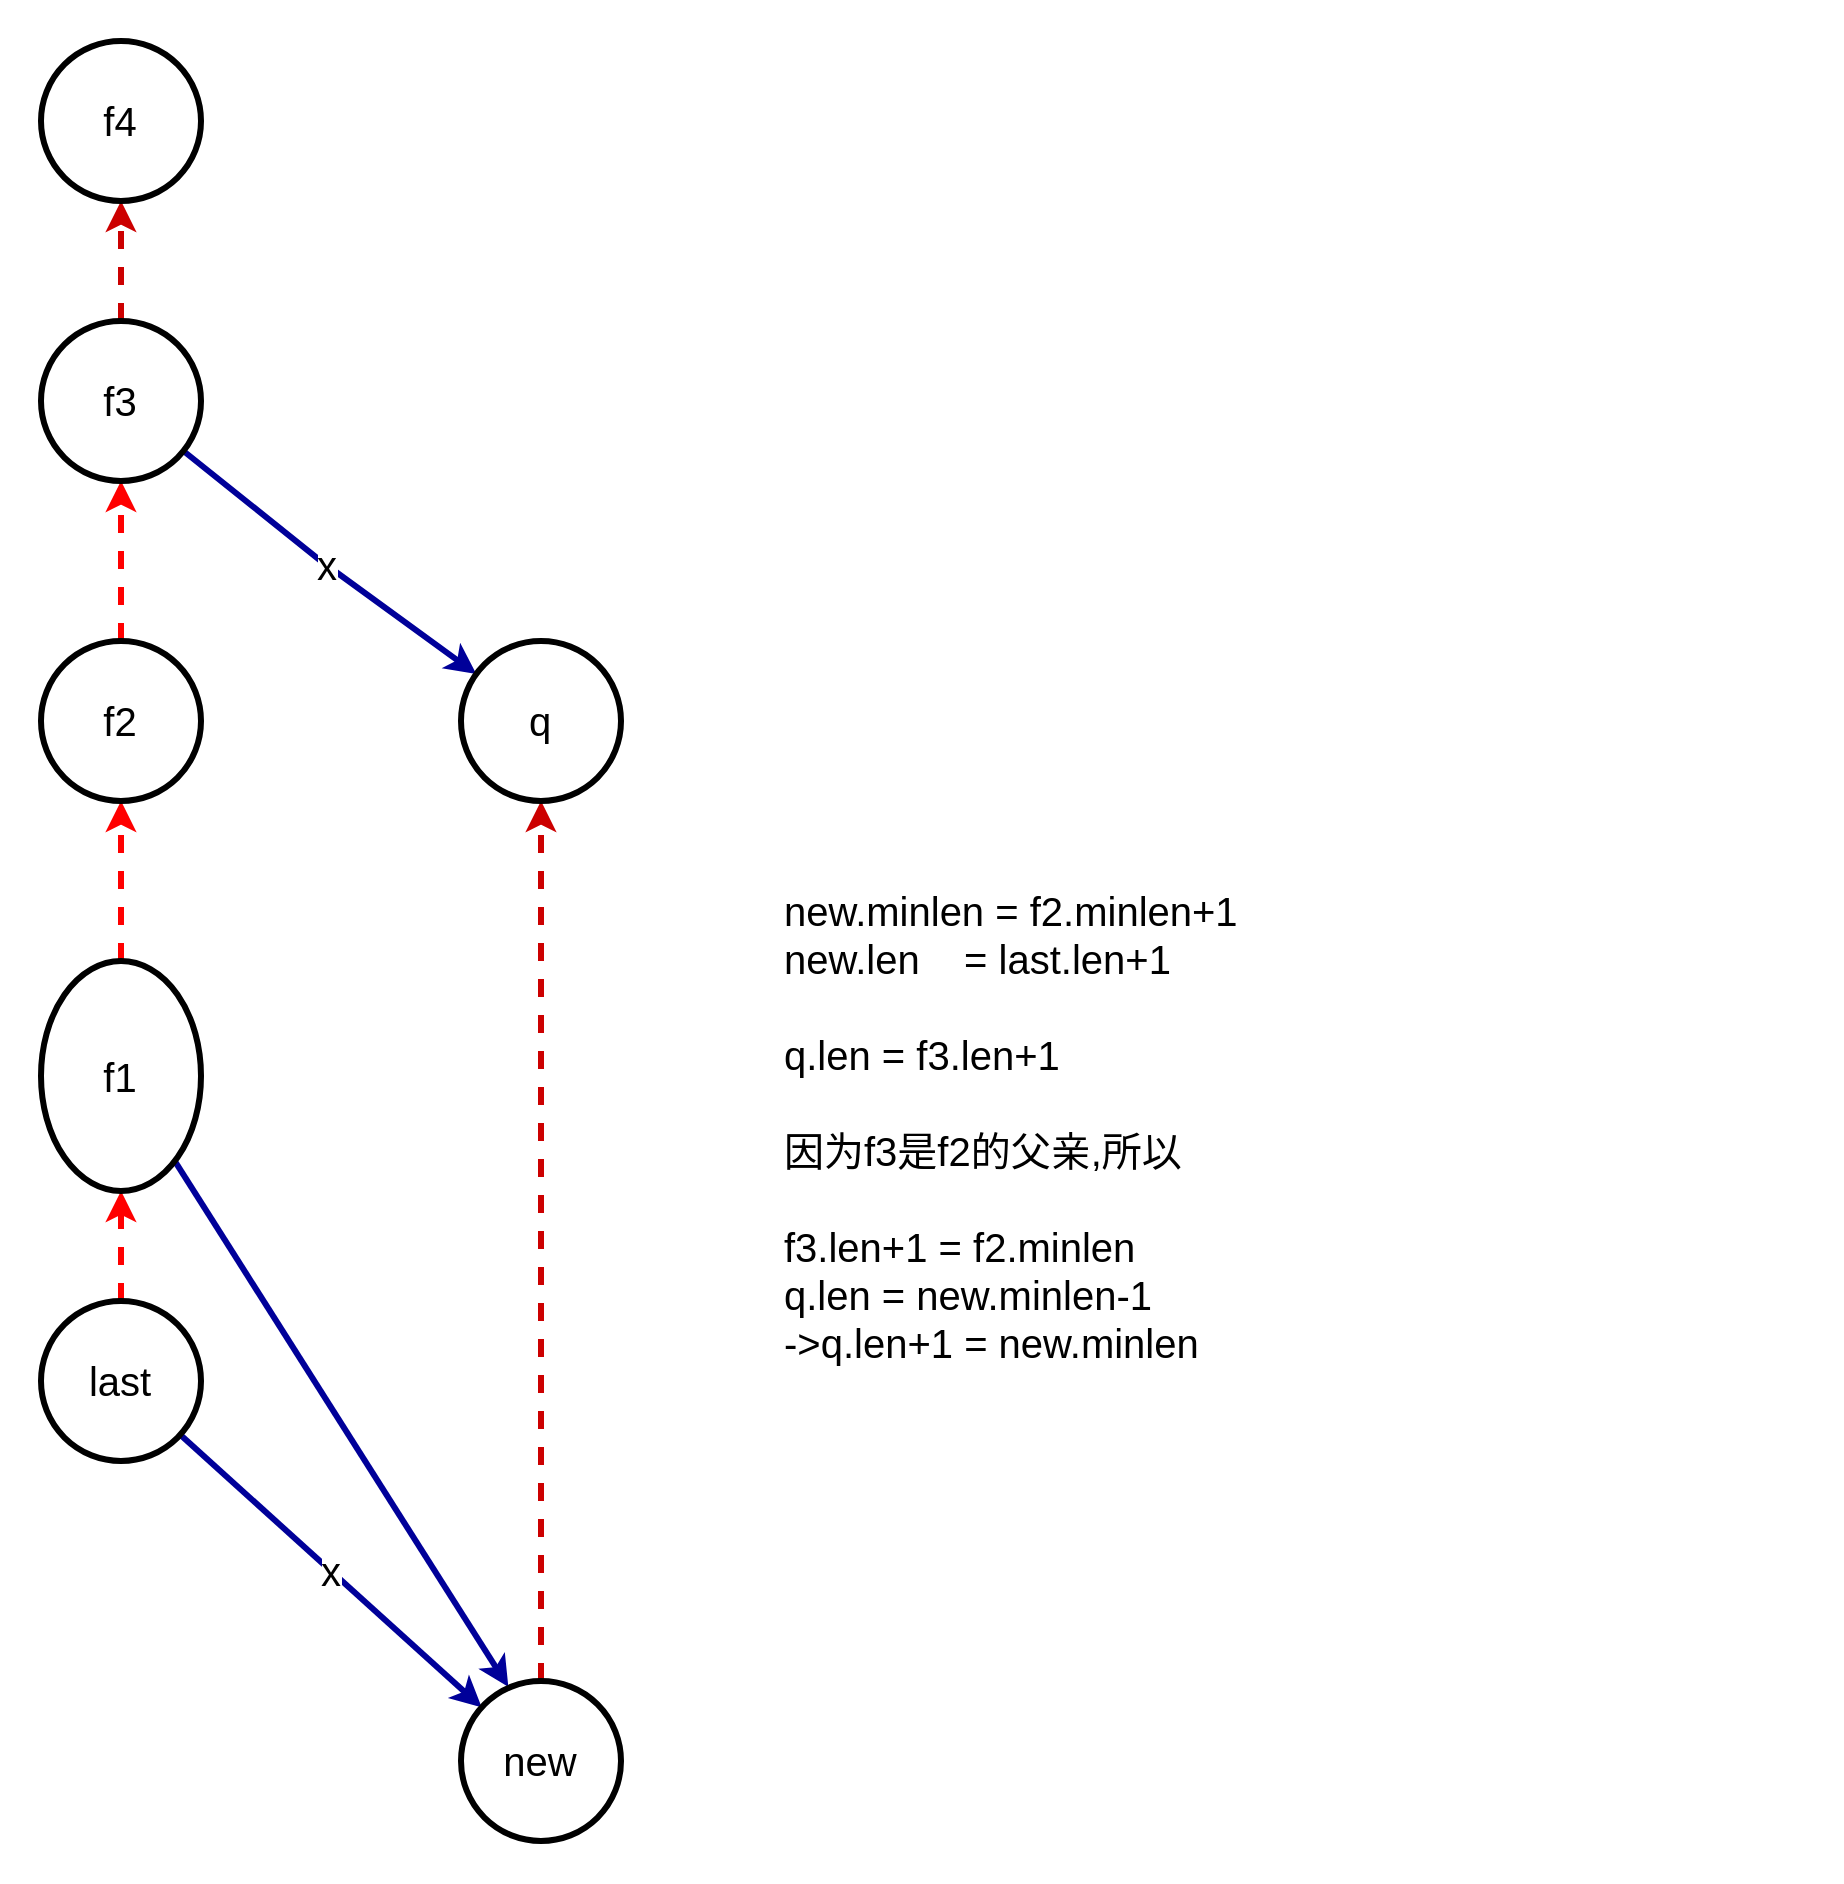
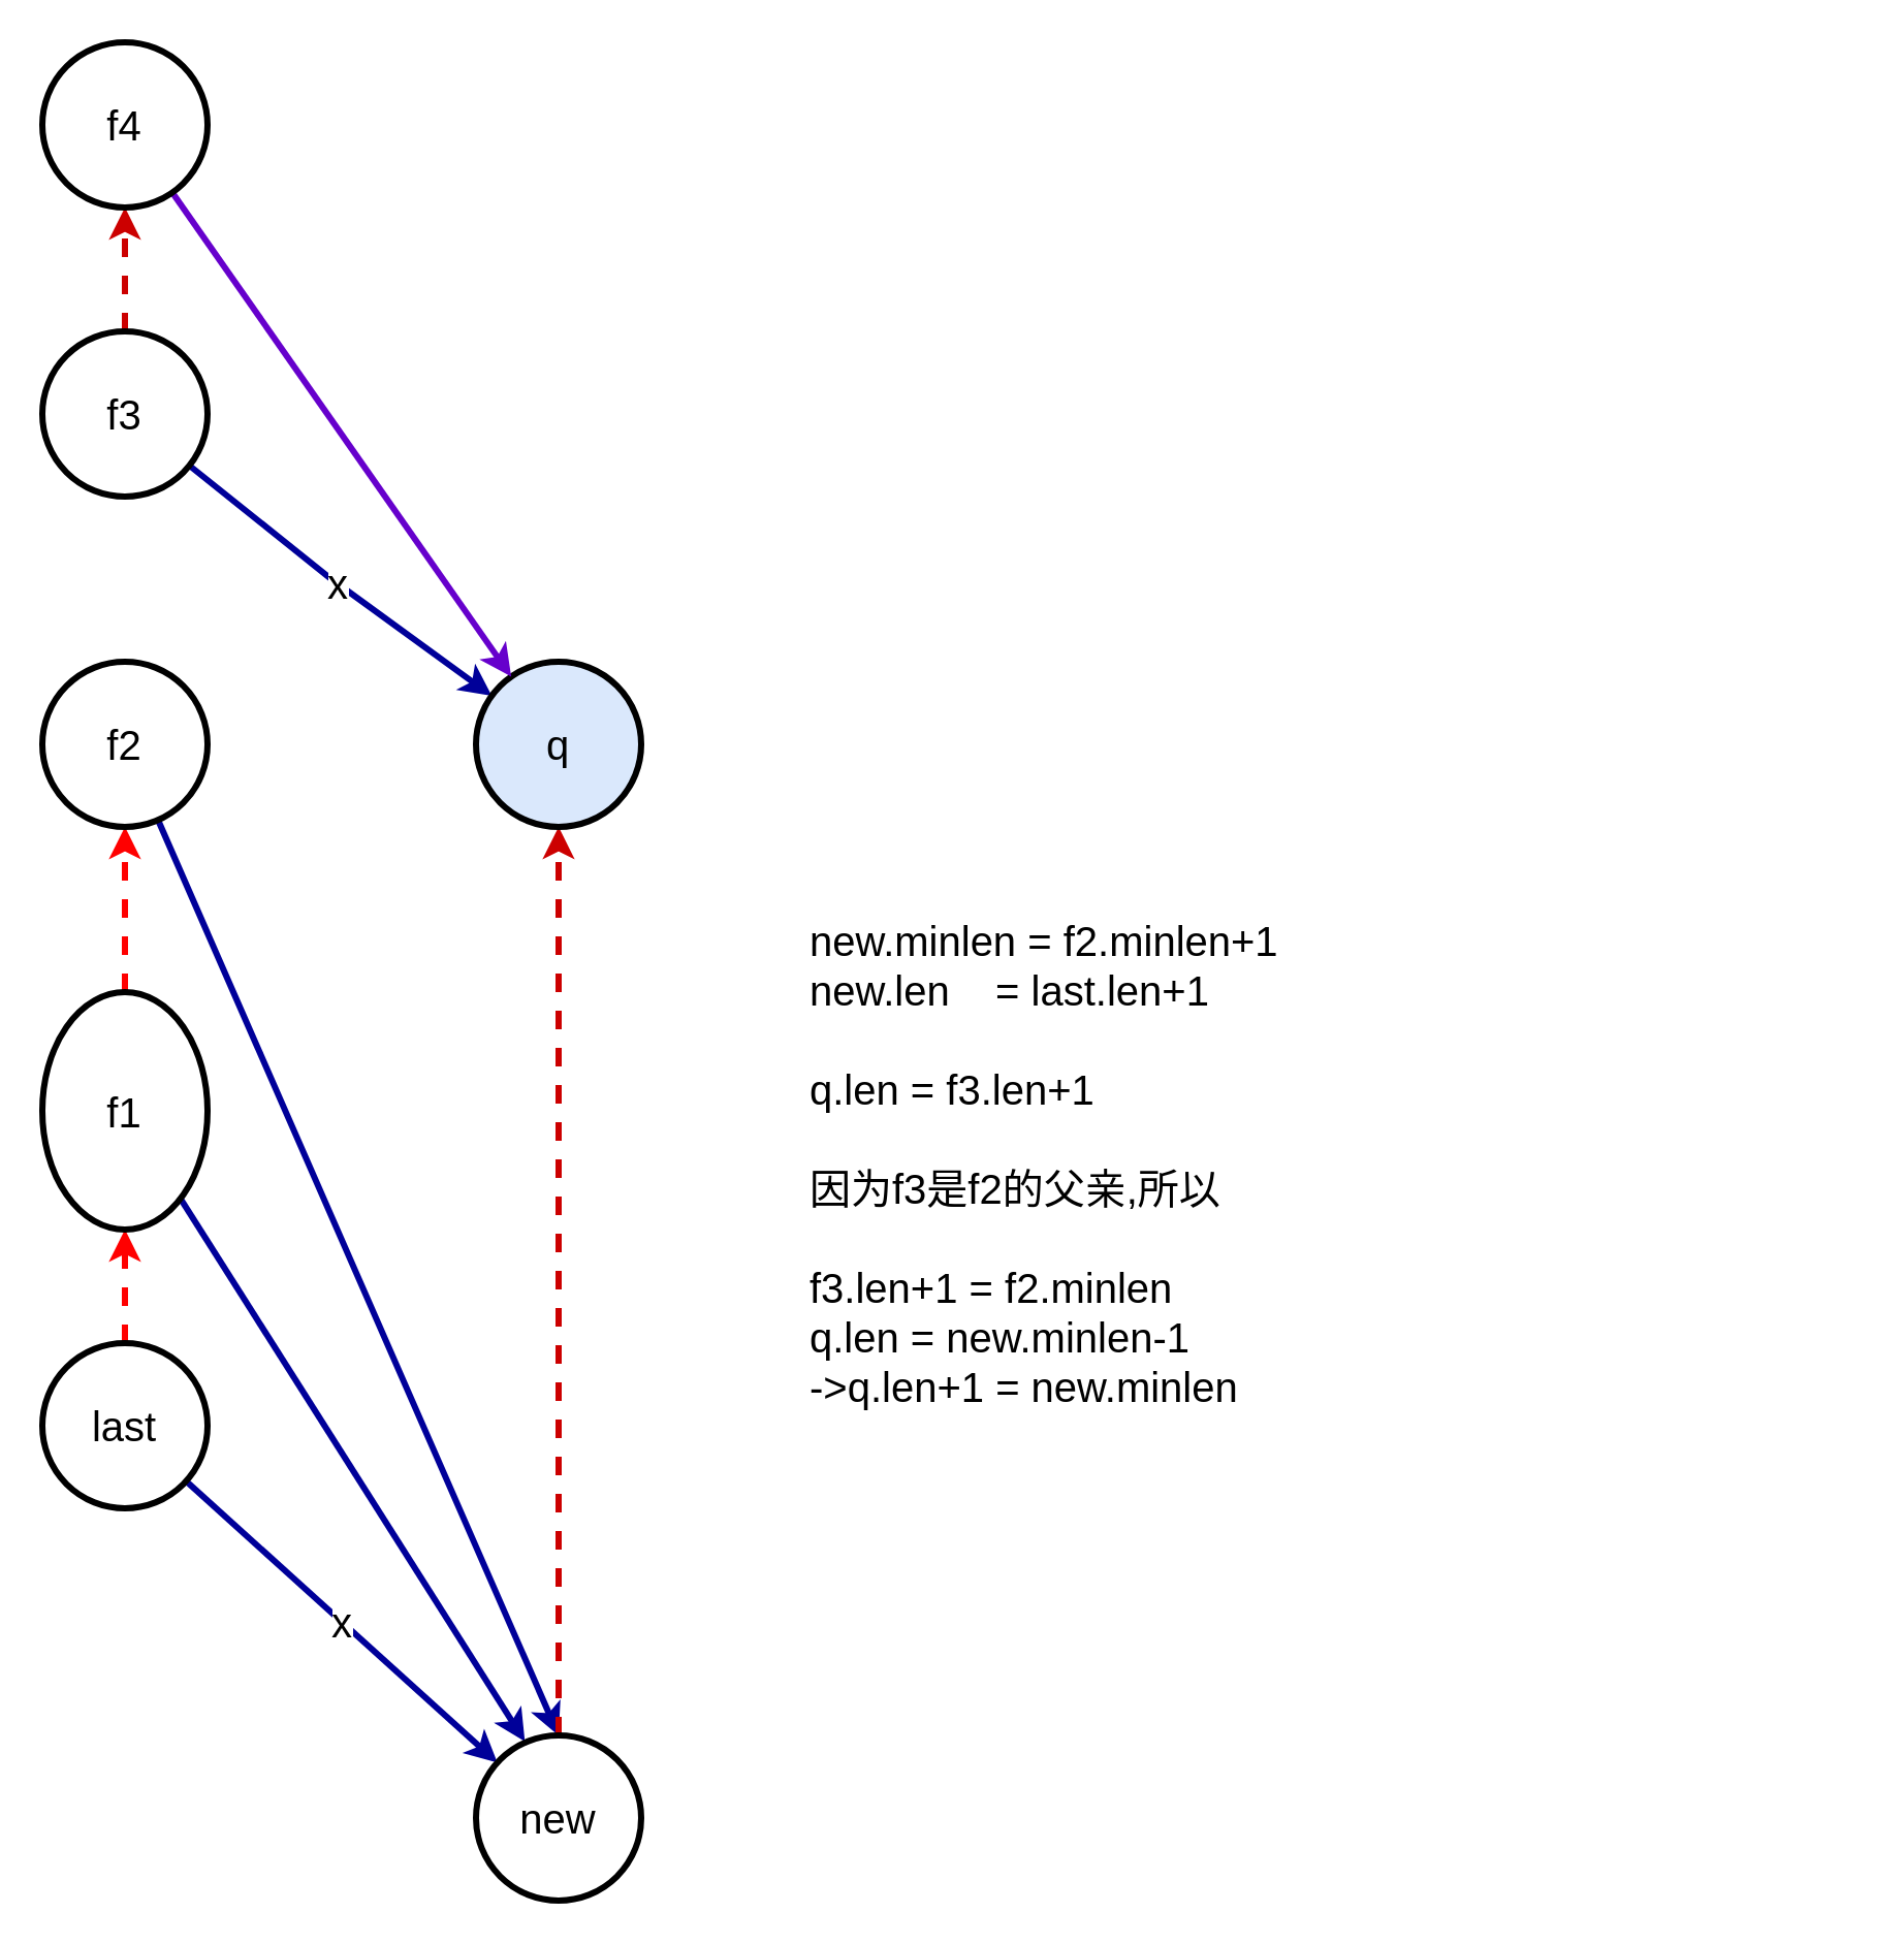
  <mxCell id="0" />
  <mxCell id="1" parent="0" />
  <mxCell id="2" value="" style="rounded=0;orthogonalLoop=1;jettySize=auto;html=1;fontSize=20;dashed=1;strokeColor=#FF0000;strokeWidth=3;" edge="1" parent="1" source="4" target="7"><mxGeometry relative="1" as="geometry" /></mxCell>
  <mxCell id="3" value="x" style="edgeStyle=none;rounded=0;orthogonalLoop=1;jettySize=auto;html=1;fontSize=20;strokeColor=#000099;strokeWidth=3;" edge="1" parent="1" source="4" target="15"><mxGeometry relative="1" as="geometry" /></mxCell>
  <mxCell id="4" value="last" style="ellipse;whiteSpace=wrap;html=1;aspect=fixed;fontSize=20;strokeWidth=3;" vertex="1" parent="1"><mxGeometry x="20" y="650" width="80" height="80" as="geometry" /></mxCell>
  <mxCell id="5" value="" style="edgeStyle=none;rounded=0;orthogonalLoop=1;jettySize=auto;html=1;dashed=1;fontSize=20;strokeColor=#FF0000;strokeWidth=3;" edge="1" parent="1" source="7" target="10"><mxGeometry relative="1" as="geometry" /></mxCell>
  <mxCell id="6" style="edgeStyle=none;rounded=0;orthogonalLoop=1;jettySize=auto;html=1;entryX=0.296;entryY=0.037;entryDx=0;entryDy=0;entryPerimeter=0;fontSize=20;strokeColor=#000099;strokeWidth=3;" edge="1" parent="1" source="7" target="15"><mxGeometry relative="1" as="geometry" /></mxCell>
  <mxCell id="7" value="f1" style="ellipse;whiteSpace=wrap;html=1;aspect=fixed;fontSize=20;strokeWidth=3;" vertex="1" parent="1"><mxGeometry x="20" y="480" width="80" height="115" as="geometry" /></mxCell>
- <mxCell id="8" value="" style="edgeStyle=none;rounded=0;orthogonalLoop=1;jettySize=auto;html=1;dashed=1;fontSize=20;strokeColor=#FF0000;strokeWidth=3;" edge="1" parent="1" source="10" target="13"><mxGeometry relative="1" as="geometry" /></mxCell>
+ <mxCell id="9" style="edgeStyle=none;rounded=0;orthogonalLoop=1;jettySize=auto;html=1;fontSize=20;strokeColor=#000099;strokeWidth=3;entryX=0.5;entryY=0;entryDx=0;entryDy=0;" edge="1" parent="1" source="10" target="15"><mxGeometry relative="1" as="geometry"><mxPoint x="310" y="720" as="targetPoint" /></mxGeometry></mxCell>
  <mxCell id="10" value="f2" style="ellipse;whiteSpace=wrap;html=1;aspect=fixed;fontSize=20;strokeWidth=3;" vertex="1" parent="1"><mxGeometry x="20" y="320" width="80" height="80" as="geometry" /></mxCell>
  <mxCell id="11" value="x" style="edgeStyle=none;rounded=0;orthogonalLoop=1;jettySize=auto;html=1;fontSize=20;strokeColor=#000099;strokeWidth=3;" edge="1" parent="1" source="13" target="16"><mxGeometry relative="1" as="geometry"><Array as="points"><mxPoint x="160" y="280" /></Array></mxGeometry></mxCell>
  <mxCell id="12" value="" style="edgeStyle=none;rounded=0;orthogonalLoop=1;jettySize=auto;html=1;fontSize=20;strokeColor=#CC0000;strokeWidth=3;dashed=1;" edge="1" parent="1" source="13" target="19"><mxGeometry relative="1" as="geometry" /></mxCell>
  <mxCell id="13" value="f3" style="ellipse;whiteSpace=wrap;html=1;aspect=fixed;fontSize=20;strokeWidth=3;" vertex="1" parent="1"><mxGeometry x="20" y="160" width="80" height="80" as="geometry" /></mxCell>
  <mxCell id="14" style="edgeStyle=none;rounded=0;orthogonalLoop=1;jettySize=auto;html=1;entryX=0.5;entryY=1;entryDx=0;entryDy=0;fontSize=20;strokeColor=#CC0000;strokeWidth=3;dashed=1;" edge="1" parent="1" source="15" target="16"><mxGeometry relative="1" as="geometry" /></mxCell>
  <mxCell id="15" value="new" style="ellipse;whiteSpace=wrap;html=1;aspect=fixed;fontSize=20;strokeWidth=3;" vertex="1" parent="1"><mxGeometry x="230" y="840" width="80" height="80" as="geometry" /></mxCell>
- <mxCell id="16" value="q" style="ellipse;whiteSpace=wrap;html=1;aspect=fixed;fontSize=20;strokeWidth=3;" vertex="1" parent="1"><mxGeometry x="230" y="320" width="80" height="80" as="geometry" /></mxCell>
+ <mxCell id="16" value="q" style="ellipse;whiteSpace=wrap;html=1;aspect=fixed;fontSize=20;strokeWidth=3;fillColor=#dae8fc;" vertex="1" parent="1"><mxGeometry x="230" y="320" width="80" height="80" as="geometry" /></mxCell>
  <mxCell id="17" value="&lt;div&gt;new.minlen = f2.minlen+1&lt;/div&gt;&lt;div&gt;new.len&amp;nbsp; &amp;nbsp; = last.len+1&lt;/div&gt;&lt;div&gt;&lt;br&gt;&lt;/div&gt;&lt;div&gt;q.len = f3.len+1&lt;/div&gt;&lt;div&gt;&lt;br&gt;&lt;/div&gt;&lt;div&gt;因为f3是f2的父亲,&lt;span&gt;所以&lt;/span&gt;&lt;/div&gt;&lt;div&gt;&lt;span&gt;&lt;br&gt;&lt;/span&gt;&lt;/div&gt;&lt;div&gt;f3.len+1 = f2.minlen&lt;/div&gt;&lt;div&gt;q.len = new.minlen-1&lt;/div&gt;&lt;div&gt;-&amp;gt;q.len+1 = new.minlen&lt;/div&gt;&lt;div&gt;&lt;br&gt;&lt;/div&gt;" style="text;html=1;strokeColor=none;fillColor=none;align=left;verticalAlign=middle;whiteSpace=wrap;rounded=0;fontSize=20;" vertex="1" parent="1"><mxGeometry x="390" y="380" width="510" height="390" as="geometry" /></mxCell>
+ <mxCell id="18" style="edgeStyle=none;rounded=0;orthogonalLoop=1;jettySize=auto;html=1;fontSize=20;strokeColor=#6600CC;strokeWidth=3;" edge="1" parent="1" source="19" target="16"><mxGeometry relative="1" as="geometry" /></mxCell>
  <mxCell id="19" value="f4" style="ellipse;whiteSpace=wrap;html=1;aspect=fixed;fontSize=20;strokeWidth=3;" vertex="1" parent="1"><mxGeometry x="20" y="20" width="80" height="80" as="geometry" /></mxCell>
